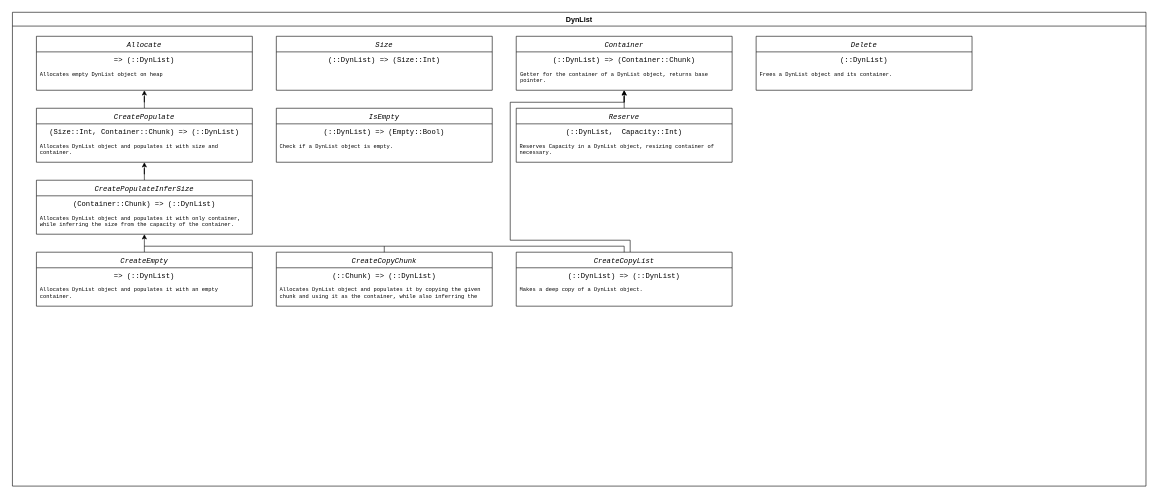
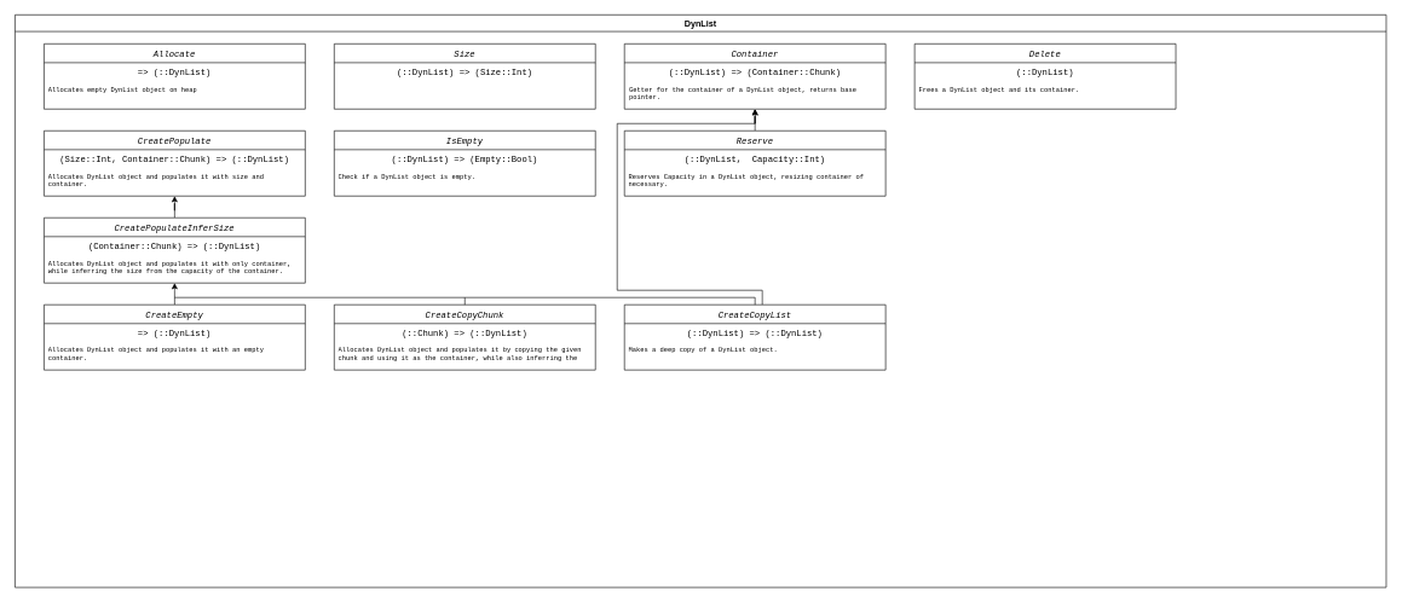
  <mxCell id="0" />
  <mxCell id="1" parent="0" />
  <mxCell id="2" value="Allocate" style="swimlane;fontStyle=2;align=center;verticalAlign=top;childLayout=stackLayout;horizontal=1;startSize=26;horizontalStack=0;resizeParent=1;resizeLast=0;collapsible=1;marginBottom=0;rounded=0;shadow=0;strokeWidth=1;fontFamily=Courier New;" parent="1" vertex="1"><mxGeometry x="60" y="60" width="360" height="90" as="geometry"><mxRectangle x="230" y="140" width="160" height="26" as="alternateBounds" /></mxGeometry></mxCell>
  <mxCell id="3" value="=&gt; (::DynList)" style="text;align=center;verticalAlign=top;spacingLeft=4;spacingRight=4;overflow=hidden;rotatable=0;points=[[0,0.5],[1,0.5]];portConstraint=eastwest;fontFamily=Courier New;" parent="2" vertex="1"><mxGeometry y="26" width="360" height="26" as="geometry" /></mxCell>
- <mxCell id="4" style="edgeStyle=orthogonalEdgeStyle;rounded=0;orthogonalLoop=1;jettySize=auto;html=1;entryX=0.5;entryY=1;entryDx=0;entryDy=0;" parent="1" source="5" target="2" edge="1"><mxGeometry relative="1" as="geometry" /></mxCell>
  <mxCell id="5" value="CreatePopulate" style="swimlane;fontStyle=2;align=center;verticalAlign=top;childLayout=stackLayout;horizontal=1;startSize=26;horizontalStack=0;resizeParent=1;resizeLast=0;collapsible=1;marginBottom=0;rounded=0;shadow=0;strokeWidth=1;fontFamily=Courier New;" parent="1" vertex="1"><mxGeometry x="60" y="180" width="360" height="90" as="geometry"><mxRectangle x="230" y="140" width="160" height="26" as="alternateBounds" /></mxGeometry></mxCell>
  <mxCell id="6" value="(Size::Int, Container::Chunk) =&gt; (::DynList)" style="text;align=center;verticalAlign=top;spacingLeft=4;spacingRight=4;overflow=hidden;rotatable=0;points=[[0,0.5],[1,0.5]];portConstraint=eastwest;fontFamily=Courier New;" parent="5" vertex="1"><mxGeometry y="26" width="360" height="26" as="geometry" /></mxCell>
  <mxCell id="7" value="Allocates DynList object and populates it with size and container." style="text;align=left;verticalAlign=top;spacingLeft=4;spacingRight=4;overflow=hidden;rotatable=0;points=[[0,0.5],[1,0.5]];portConstraint=eastwest;rounded=0;shadow=0;html=0;fontSize=9;fontFamily=Courier New;whiteSpace=wrap;" parent="5" vertex="1"><mxGeometry y="52" width="360" height="26" as="geometry" /></mxCell>
  <mxCell id="8" style="edgeStyle=orthogonalEdgeStyle;rounded=0;orthogonalLoop=1;jettySize=auto;html=1;entryX=0.5;entryY=1;entryDx=0;entryDy=0;" parent="1" source="9" target="5" edge="1"><mxGeometry relative="1" as="geometry" /></mxCell>
  <mxCell id="9" value="CreatePopulateInferSize" style="swimlane;fontStyle=2;align=center;verticalAlign=top;childLayout=stackLayout;horizontal=1;startSize=26;horizontalStack=0;resizeParent=1;resizeLast=0;collapsible=1;marginBottom=0;rounded=0;shadow=0;strokeWidth=1;fontFamily=Courier New;" parent="1" vertex="1"><mxGeometry x="60" y="300" width="360" height="90" as="geometry"><mxRectangle x="230" y="140" width="160" height="26" as="alternateBounds" /></mxGeometry></mxCell>
  <mxCell id="10" value="(Container::Chunk) =&gt; (::DynList)" style="text;align=center;verticalAlign=top;spacingLeft=4;spacingRight=4;overflow=hidden;rotatable=0;points=[[0,0.5],[1,0.5]];portConstraint=eastwest;fontFamily=Courier New;" parent="9" vertex="1"><mxGeometry y="26" width="360" height="26" as="geometry" /></mxCell>
  <mxCell id="11" value="Allocates DynList object and populates it with only container, while inferring the size from the capacity of the container." style="text;align=left;verticalAlign=top;spacingLeft=4;spacingRight=4;overflow=hidden;rotatable=0;points=[[0,0.5],[1,0.5]];portConstraint=eastwest;rounded=0;shadow=0;html=1;fontSize=9;fontFamily=Courier New;whiteSpace=wrap;" parent="9" vertex="1"><mxGeometry y="52" width="360" height="26" as="geometry" /></mxCell>
  <mxCell id="12" value="&lt;div&gt;DynList&lt;/div&gt;" style="swimlane;whiteSpace=wrap;html=1;" parent="1" vertex="1"><mxGeometry x="20" y="20" width="1890" height="790" as="geometry" /></mxCell>
  <mxCell id="13" style="edgeStyle=orthogonalEdgeStyle;rounded=0;orthogonalLoop=1;jettySize=auto;html=1;" edge="1" parent="12" source="14"><mxGeometry relative="1" as="geometry"><mxPoint x="220" y="370" as="targetPoint" /></mxGeometry></mxCell>
  <mxCell id="14" value="CreateEmpty" style="swimlane;fontStyle=2;align=center;verticalAlign=top;childLayout=stackLayout;horizontal=1;startSize=26;horizontalStack=0;resizeParent=1;resizeLast=0;collapsible=1;marginBottom=0;rounded=0;shadow=0;strokeWidth=1;fontFamily=Courier New;" vertex="1" parent="12"><mxGeometry x="40" y="400" width="360" height="90" as="geometry"><mxRectangle x="230" y="140" width="160" height="26" as="alternateBounds" /></mxGeometry></mxCell>
  <mxCell id="15" value="=&gt; (::DynList)" style="text;align=center;verticalAlign=top;spacingLeft=4;spacingRight=4;overflow=hidden;rotatable=0;points=[[0,0.5],[1,0.5]];portConstraint=eastwest;fontFamily=Courier New;" vertex="1" parent="14"><mxGeometry y="26" width="360" height="26" as="geometry" /></mxCell>
  <mxCell id="16" value="Allocates DynList object and populates it with an empty container." style="text;align=left;verticalAlign=top;spacingLeft=4;spacingRight=4;overflow=hidden;rotatable=0;points=[[0,0.5],[1,0.5]];portConstraint=eastwest;rounded=0;shadow=0;html=0;fontSize=9;fontFamily=Courier New;whiteSpace=wrap;" vertex="1" parent="14"><mxGeometry y="52" width="360" height="26" as="geometry" /></mxCell>
  <mxCell id="17" value="Allocates empty DynList object on heap&#10;" style="text;align=left;verticalAlign=top;spacingLeft=4;spacingRight=4;overflow=hidden;rotatable=0;points=[[0,0.5],[1,0.5]];portConstraint=eastwest;rounded=0;shadow=0;html=0;fontSize=9;fontFamily=Courier New;whiteSpace=wrap;" parent="12" vertex="1"><mxGeometry x="40" y="92" width="360" height="28" as="geometry" /></mxCell>
  <mxCell id="18" value="CreateCopyChunk" style="swimlane;fontStyle=2;align=center;verticalAlign=top;childLayout=stackLayout;horizontal=1;startSize=26;horizontalStack=0;resizeParent=1;resizeLast=0;collapsible=1;marginBottom=0;rounded=0;shadow=0;strokeWidth=1;fontFamily=Courier New;" vertex="1" parent="12"><mxGeometry x="440" y="400" width="360" height="90" as="geometry"><mxRectangle x="230" y="140" width="160" height="26" as="alternateBounds" /></mxGeometry></mxCell>
  <mxCell id="19" value="(::Chunk) =&gt; (::DynList)" style="text;align=center;verticalAlign=top;spacingLeft=4;spacingRight=4;overflow=hidden;rotatable=0;points=[[0,0.5],[1,0.5]];portConstraint=eastwest;fontFamily=Courier New;" vertex="1" parent="18"><mxGeometry y="26" width="360" height="26" as="geometry" /></mxCell>
  <mxCell id="20" value="Allocates DynList object and populates it by copying the given chunk and using it as the container, while also inferring the size." style="text;align=left;verticalAlign=top;spacingLeft=4;spacingRight=4;overflow=hidden;rotatable=0;points=[[0,0.5],[1,0.5]];portConstraint=eastwest;rounded=0;shadow=0;html=0;fontSize=9;fontFamily=Courier New;whiteSpace=wrap;" vertex="1" parent="18"><mxGeometry y="52" width="360" height="26" as="geometry" /></mxCell>
  <mxCell id="21" value="Size" style="swimlane;fontStyle=2;align=center;verticalAlign=top;childLayout=stackLayout;horizontal=1;startSize=26;horizontalStack=0;resizeParent=1;resizeLast=0;collapsible=1;marginBottom=0;rounded=0;shadow=0;strokeWidth=1;fontFamily=Courier New;" vertex="1" parent="12"><mxGeometry x="440" y="40" width="360" height="90" as="geometry"><mxRectangle x="230" y="140" width="160" height="26" as="alternateBounds" /></mxGeometry></mxCell>
  <mxCell id="22" value="(::DynList) =&gt; (Size::Int)" style="text;align=center;verticalAlign=top;spacingLeft=4;spacingRight=4;overflow=hidden;rotatable=0;points=[[0,0.5],[1,0.5]];portConstraint=eastwest;fontFamily=Courier New;" vertex="1" parent="21"><mxGeometry y="26" width="360" height="26" as="geometry" /></mxCell>
  <mxCell id="23" value="Container" style="swimlane;fontStyle=2;align=center;verticalAlign=top;childLayout=stackLayout;horizontal=1;startSize=26;horizontalStack=0;resizeParent=1;resizeLast=0;collapsible=1;marginBottom=0;rounded=0;shadow=0;strokeWidth=1;fontFamily=Courier New;" vertex="1" parent="12"><mxGeometry x="840" y="40" width="360" height="90" as="geometry"><mxRectangle x="230" y="140" width="160" height="26" as="alternateBounds" /></mxGeometry></mxCell>
  <mxCell id="24" value="(::DynList) =&gt; (Container::Chunk)" style="text;align=center;verticalAlign=top;spacingLeft=4;spacingRight=4;overflow=hidden;rotatable=0;points=[[0,0.5],[1,0.5]];portConstraint=eastwest;fontFamily=Courier New;" vertex="1" parent="23"><mxGeometry y="26" width="360" height="26" as="geometry" /></mxCell>
  <mxCell id="25" value="Getter for the container of a DynList object, returns base pointer." style="text;align=left;verticalAlign=top;spacingLeft=4;spacingRight=4;overflow=hidden;rotatable=0;points=[[0,0.5],[1,0.5]];portConstraint=eastwest;rounded=0;shadow=0;html=0;fontSize=9;fontFamily=Courier New;whiteSpace=wrap;" vertex="1" parent="12"><mxGeometry x="841" y="92" width="360" height="28" as="geometry" /></mxCell>
  <mxCell id="26" value="IsEmpty" style="swimlane;fontStyle=2;align=center;verticalAlign=top;childLayout=stackLayout;horizontal=1;startSize=26;horizontalStack=0;resizeParent=1;resizeLast=0;collapsible=1;marginBottom=0;rounded=0;shadow=0;strokeWidth=1;fontFamily=Courier New;" vertex="1" parent="12"><mxGeometry x="440" y="160" width="360" height="90" as="geometry"><mxRectangle x="230" y="140" width="160" height="26" as="alternateBounds" /></mxGeometry></mxCell>
  <mxCell id="27" value="(::DynList) =&gt; (Empty::Bool)" style="text;align=center;verticalAlign=top;spacingLeft=4;spacingRight=4;overflow=hidden;rotatable=0;points=[[0,0.5],[1,0.5]];portConstraint=eastwest;fontFamily=Courier New;" vertex="1" parent="26"><mxGeometry y="26" width="360" height="26" as="geometry" /></mxCell>
  <mxCell id="28" value="Check if a DynList object is empty." style="text;align=left;verticalAlign=top;spacingLeft=4;spacingRight=4;overflow=hidden;rotatable=0;points=[[0,0.5],[1,0.5]];portConstraint=eastwest;rounded=0;shadow=0;html=0;fontSize=9;fontFamily=Courier New;whiteSpace=wrap;" vertex="1" parent="12"><mxGeometry x="440" y="212" width="360" height="28" as="geometry" /></mxCell>
  <mxCell id="29" value="Delete" style="swimlane;fontStyle=2;align=center;verticalAlign=top;childLayout=stackLayout;horizontal=1;startSize=26;horizontalStack=0;resizeParent=1;resizeLast=0;collapsible=1;marginBottom=0;rounded=0;shadow=0;strokeWidth=1;fontFamily=Courier New;" vertex="1" parent="12"><mxGeometry x="1240" y="40" width="360" height="90" as="geometry"><mxRectangle x="230" y="140" width="160" height="26" as="alternateBounds" /></mxGeometry></mxCell>
  <mxCell id="30" value="(::DynList)" style="text;align=center;verticalAlign=top;spacingLeft=4;spacingRight=4;overflow=hidden;rotatable=0;points=[[0,0.5],[1,0.5]];portConstraint=eastwest;fontFamily=Courier New;" vertex="1" parent="29"><mxGeometry y="26" width="360" height="26" as="geometry" /></mxCell>
  <mxCell id="31" value="Frees a DynList object and its container." style="text;align=left;verticalAlign=top;spacingLeft=4;spacingRight=4;overflow=hidden;rotatable=0;points=[[0,0.5],[1,0.5]];portConstraint=eastwest;rounded=0;shadow=0;html=0;fontSize=9;fontFamily=Courier New;whiteSpace=wrap;" vertex="1" parent="12"><mxGeometry x="1240" y="92" width="360" height="28" as="geometry" /></mxCell>
  <mxCell id="32" style="edgeStyle=orthogonalEdgeStyle;rounded=0;orthogonalLoop=1;jettySize=auto;html=1;" edge="1" parent="12" source="33"><mxGeometry relative="1" as="geometry"><mxPoint x="1020" y="130" as="targetPoint" /><Array as="points"><mxPoint x="1030" y="380" /><mxPoint x="830" y="380" /><mxPoint x="830" y="150" /><mxPoint x="1020" y="150" /></Array></mxGeometry></mxCell>
  <mxCell id="33" value="CreateCopyList" style="swimlane;fontStyle=2;align=center;verticalAlign=top;childLayout=stackLayout;horizontal=1;startSize=26;horizontalStack=0;resizeParent=1;resizeLast=0;collapsible=1;marginBottom=0;rounded=0;shadow=0;strokeWidth=1;fontFamily=Courier New;" vertex="1" parent="12"><mxGeometry x="840" y="400" width="360" height="90" as="geometry"><mxRectangle x="230" y="140" width="160" height="26" as="alternateBounds" /></mxGeometry></mxCell>
  <mxCell id="34" value="(::DynList) =&gt; (::DynList)" style="text;align=center;verticalAlign=top;spacingLeft=4;spacingRight=4;overflow=hidden;rotatable=0;points=[[0,0.5],[1,0.5]];portConstraint=eastwest;fontFamily=Courier New;" vertex="1" parent="33"><mxGeometry y="26" width="360" height="26" as="geometry" /></mxCell>
  <mxCell id="35" value="Makes a deep copy of a DynList object." style="text;align=left;verticalAlign=top;spacingLeft=4;spacingRight=4;overflow=hidden;rotatable=0;points=[[0,0.5],[1,0.5]];portConstraint=eastwest;rounded=0;shadow=0;html=0;fontSize=9;fontFamily=Courier New;whiteSpace=wrap;" vertex="1" parent="33"><mxGeometry y="52" width="360" height="26" as="geometry" /></mxCell>
  <mxCell id="36" value="" style="endArrow=none;html=1;rounded=0;edgeStyle=orthogonalEdgeStyle;" edge="1" parent="12"><mxGeometry width="50" height="50" relative="1" as="geometry"><mxPoint x="620" y="390" as="sourcePoint" /><mxPoint x="1020" y="400" as="targetPoint" /><Array as="points"><mxPoint x="1020" y="390" /></Array></mxGeometry></mxCell>
  <mxCell id="37" style="edgeStyle=orthogonalEdgeStyle;rounded=0;orthogonalLoop=1;jettySize=auto;html=1;entryX=0.5;entryY=1;entryDx=0;entryDy=0;" edge="1" parent="12" source="38" target="23"><mxGeometry relative="1" as="geometry"><mxPoint x="1021.0" y="140" as="targetPoint" /><Array as="points" /></mxGeometry></mxCell>
  <mxCell id="38" value="Reserve" style="swimlane;fontStyle=2;align=center;verticalAlign=top;childLayout=stackLayout;horizontal=1;startSize=26;horizontalStack=0;resizeParent=1;resizeLast=0;collapsible=1;marginBottom=0;rounded=0;shadow=0;strokeWidth=1;fontFamily=Courier New;" vertex="1" parent="12"><mxGeometry x="840" y="160" width="360" height="90" as="geometry"><mxRectangle x="230" y="140" width="160" height="26" as="alternateBounds" /></mxGeometry></mxCell>
  <mxCell id="39" value="(::DynList,  Capacity::Int)" style="text;align=center;verticalAlign=top;spacingLeft=4;spacingRight=4;overflow=hidden;rotatable=0;points=[[0,0.5],[1,0.5]];portConstraint=eastwest;fontFamily=Courier New;" vertex="1" parent="38"><mxGeometry y="26" width="360" height="26" as="geometry" /></mxCell>
  <mxCell id="40" value="Reserves Capacity in a DynList object, resizing container of necessary." style="text;align=left;verticalAlign=top;spacingLeft=4;spacingRight=4;overflow=hidden;rotatable=0;points=[[0,0.5],[1,0.5]];portConstraint=eastwest;rounded=0;shadow=0;html=0;fontSize=9;fontFamily=Courier New;whiteSpace=wrap;" vertex="1" parent="38"><mxGeometry y="52" width="360" height="26" as="geometry" /></mxCell>
  <mxCell id="41" value="" style="endArrow=none;html=1;rounded=0;edgeStyle=orthogonalEdgeStyle;entryX=0.5;entryY=0;entryDx=0;entryDy=0;" edge="1" parent="1" target="18"><mxGeometry width="50" height="50" relative="1" as="geometry"><mxPoint x="240" y="410" as="sourcePoint" /><mxPoint x="640" y="400" as="targetPoint" /><Array as="points"><mxPoint x="640" y="410" /></Array></mxGeometry></mxCell>
